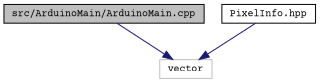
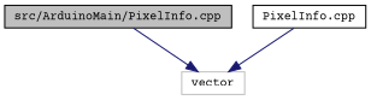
  digraph {
    fontname="Courier Prime"
    node [color=black fillcolor=white fontname="Courier Prime" fontsize=10 shape=record style=filled]
    edge [color=midnightblue fontname="Courier Prime" fontsize=10 labelfontname=Helvetica labelfontsize=10 style=solid]
-   n1 [fillcolor=grey75 fontcolor=black height=0.2 label="src/ArduinoMain/ArduinoMain.cpp" width=0.4]
+   n1 [fillcolor=grey75 fontcolor=black height=0.2 label="src/ArduinoMain/PixelInfo.cpp" width=0.4]
    n2 [color=grey75 height=0.2 label=vector width=0.4]
-   n3 [height=0.2 label="PixelInfo.hpp" width=0.4]
+   n3 [height=0.2 label="PixelInfo.cpp" width=0.4]
    n1 -> n2
    n3 -> n2
  }
